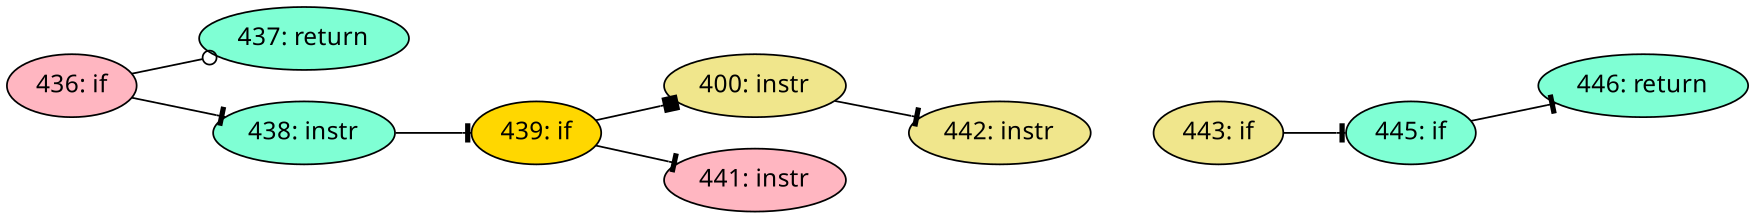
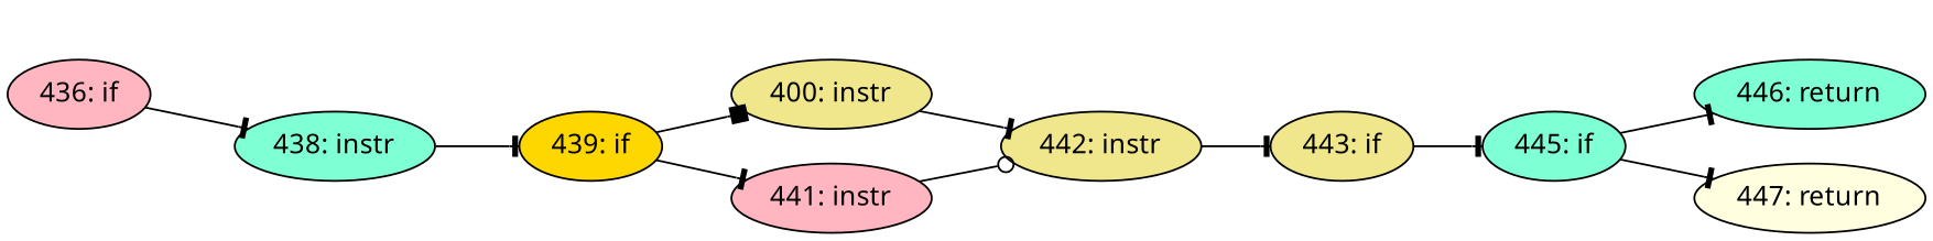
  digraph {
    fontname="Noto Sans"
    rankdir=LR
    node [fillcolor=aquamarine fontname="Noto Sans" style=filled]
    edge [arrowhead=tee fontname="Noto Sans"]
    n1 [fillcolor=lightpink label="436: if"]
-   n2 [label="437: return"]
    n3 [label="438: instr"]
    n4 [fillcolor=gold label="439: if"]
    n5 [fillcolor=khaki label="400: instr"]
    n6 [fillcolor=lightpink label="441: instr"]
    n7 [fillcolor=khaki label="442: instr"]
    n8 [fillcolor=khaki label="443: if"]
    n9 [label="445: if"]
    n10 [label="446: return"]
-   n1 -> n2 [arrowhead=odot]
+   n11 [fillcolor=lightyellow label="447: return"]
    n1 -> n3
    n3 -> n4
    n4 -> n5 [arrowhead=box]
    n4 -> n6
    n5 -> n7
+   n6 -> n7 [arrowhead=odot]
+   n7 -> n8
    n8 -> n9
    n9 -> n10
+   n9 -> n11
  }
